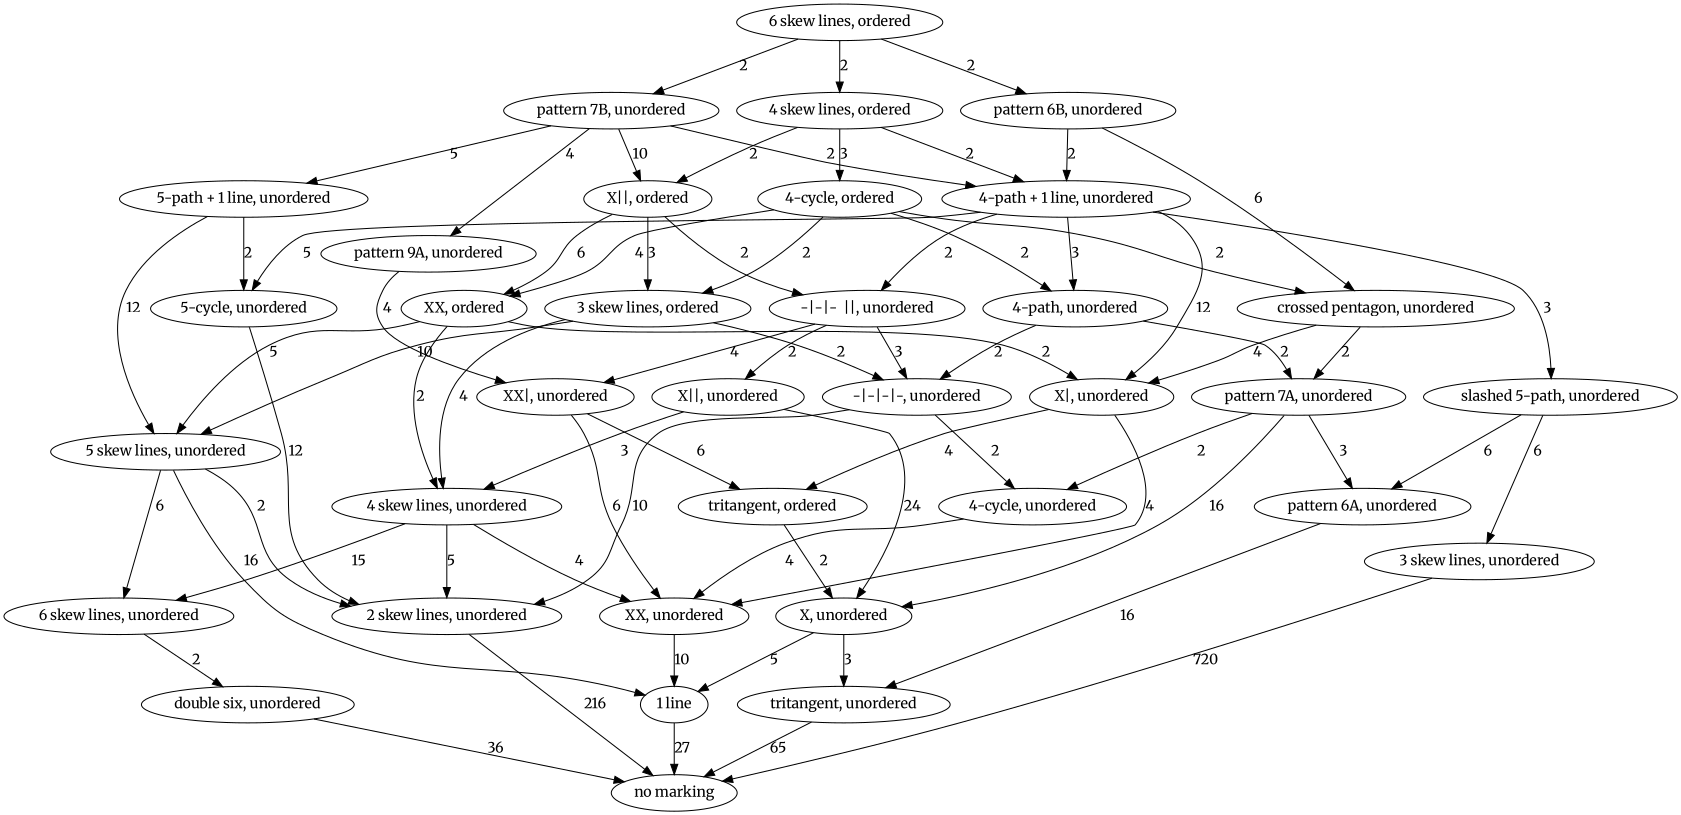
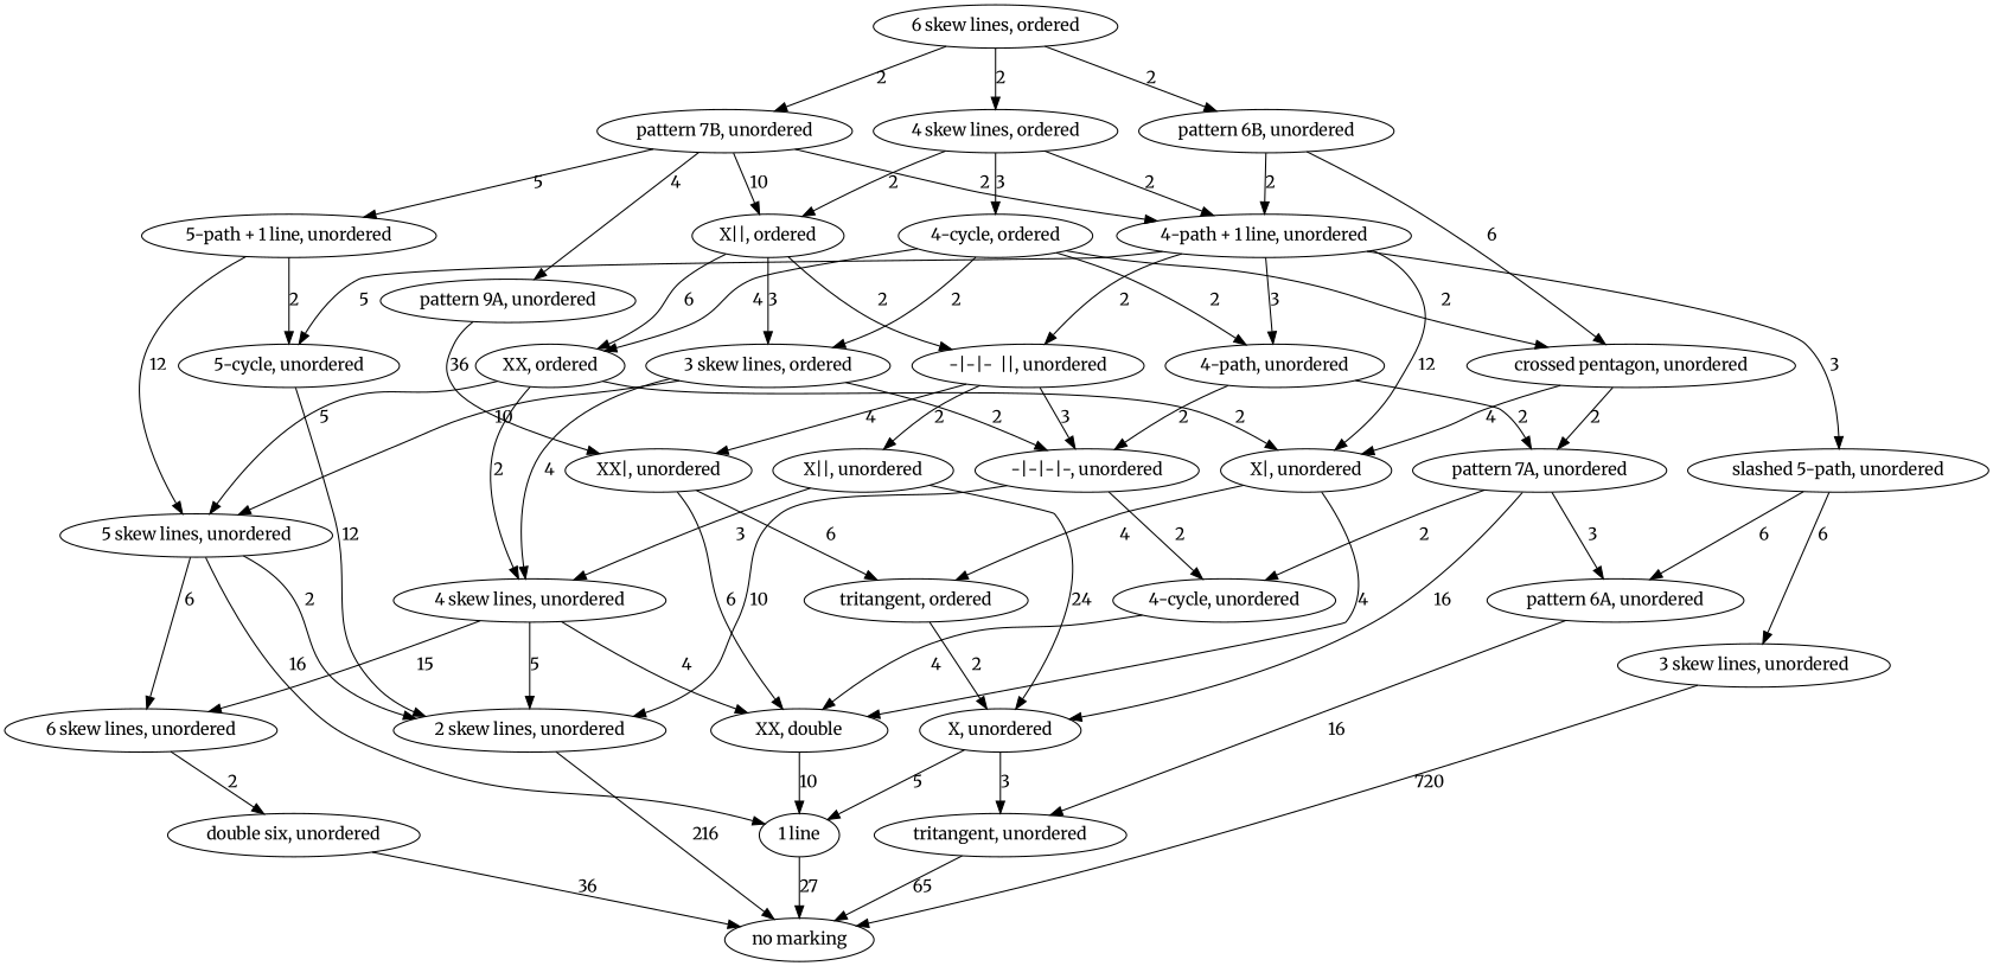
  digraph {
    fontname=Merriweather
    node [fontname=Merriweather]
    edge [fontname=Merriweather]
    n1 [label="no marking"]
    n2 [label="double six, unordered"]
    n3 [label="1 line"]
    n4 [label="tritangent, unordered"]
    n5 [label="6 skew lines, unordered"]
    n6 [label="X, unordered"]
    n7 [label="2 skew lines, unordered"]
    n8 [label="tritangent, ordered"]
-   n9 [label="XX, unordered"]
+   n9 [label="XX, double"]
    n10 [label="5 skew lines, unordered"]
    n11 [label="3 skew lines, unordered"]
    n12 [label="pattern 6A, unordered"]
    n13 [label="X|, unordered"]
    n14 [label="4 skew lines, unordered"]
    n15 [label="4-cycle, unordered"]
    n16 [label="XX|, unordered"]
    n17 [label="XX, ordered"]
    n18 [label="-|-|-|-, unordered"]
    n19 [label="pattern 7A, unordered"]
    n20 [label="5-cycle, unordered"]
    n21 [label="X||, unordered"]
    n22 [label="3 skew lines, ordered"]
    n23 [label="4-path, unordered"]
    n24 [label="crossed pentagon, unordered"]
    n25 [label="slashed 5-path, unordered"]
    n26 [label="5-path + 1 line, unordered"]
    n27 [label="-|-|-  ||, unordered"]
    n28 [label="pattern 9A, unordered"]
    n29 [label="4-cycle, ordered"]
    n30 [label="X||, ordered"]
    n31 [label="4-path + 1 line, unordered"]
    n32 [label="4 skew lines, ordered"]
    n33 [label="pattern 6B, unordered"]
    n34 [label="pattern 7B, unordered"]
    n35 [label="6 skew lines, ordered"]
    n2 -> n1 [label=36]
    n3 -> n1 [label=27]
    n4 -> n1 [label=65]
    n5 -> n2 [label=2]
    n6 -> n3 [label=5]
    n6 -> n4 [label=3]
    n7 -> n1 [label=216]
    n8 -> n6 [label=2]
    n9 -> n3 [label=10]
    n10 -> n3 [label=16]
    n10 -> n5 [label=6]
    n10 -> n7 [label=2]
    n11 -> n1 [label=720]
    n12 -> n4 [label=16]
    n13 -> n8 [label=4]
    n13 -> n9 [label=4]
    n14 -> n5 [label=15]
    n14 -> n7 [label=5]
    n14 -> n9 [label=4]
    n15 -> n9 [label=4]
    n16 -> n8 [label=6]
    n16 -> n9 [label=6]
    n17 -> n10 [label=5]
    n17 -> n13 [label=2]
    n17 -> n14 [label=2]
    n18 -> n7 [label=10]
    n18 -> n15 [label=2]
    n19 -> n6 [label=16]
    n19 -> n12 [label=3]
    n19 -> n15 [label=2]
    n20 -> n7 [label=12]
    n21 -> n6 [label=24]
    n21 -> n14 [label=3]
    n22 -> n10 [label=10]
    n22 -> n14 [label=4]
    n22 -> n18 [label=2]
    n23 -> n18 [label=2]
    n23 -> n19 [label=2]
    n24 -> n13 [label=4]
    n24 -> n19 [label=2]
    n25 -> n11 [label=6]
    n25 -> n12 [label=6]
    n26 -> n10 [label=12]
    n26 -> n20 [label=2]
    n27 -> n16 [label=4]
    n27 -> n18 [label=3]
    n27 -> n21 [label=2]
-   n28 -> n16 [label=4]
+   n28 -> n16 [label=36]
    n29 -> n17 [label=4]
    n29 -> n22 [label=2]
    n29 -> n23 [label=2]
    n29 -> n24 [label=2]
    n30 -> n17 [label=6]
    n30 -> n22 [label=3]
    n30 -> n27 [label=2]
    n31 -> n13 [label=12]
    n31 -> n20 [label=5]
    n31 -> n23 [label=3]
    n31 -> n25 [label=3]
    n31 -> n27 [label=2]
    n32 -> n29 [label=3]
    n32 -> n30 [label=2]
    n32 -> n31 [label=2]
    n33 -> n24 [label=6]
    n33 -> n31 [label=2]
    n34 -> n26 [label=5]
    n34 -> n28 [label=4]
    n34 -> n30 [label=10]
    n34 -> n31 [label=2]
    n35 -> n32 [label=2]
    n35 -> n33 [label=2]
    n35 -> n34 [label=2]
  }
